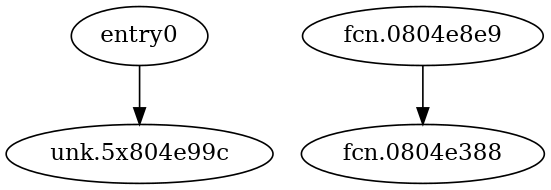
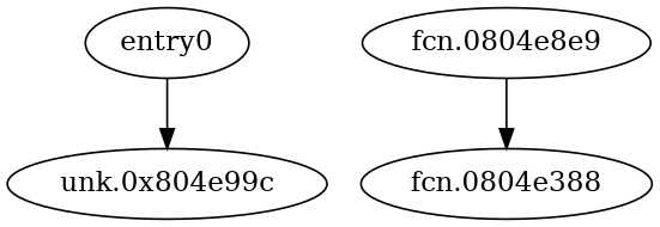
  digraph {
    n1 [label=entry0]
-   n2 [label="unk.5x804e99c"]
+   n2 [label="unk.0x804e99c"]
    n3 [label="fcn.0804e8e9"]
    n4 [label="fcn.0804e388"]
    n1 -> n2
    n3 -> n4
  }
